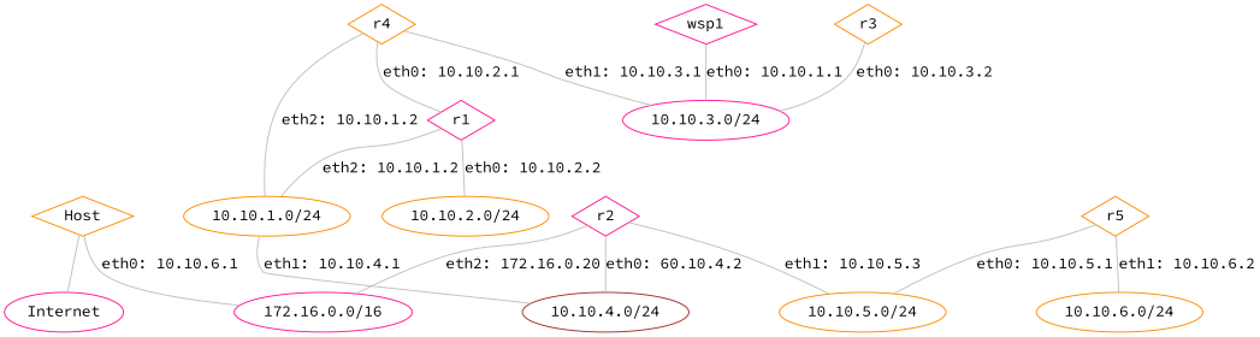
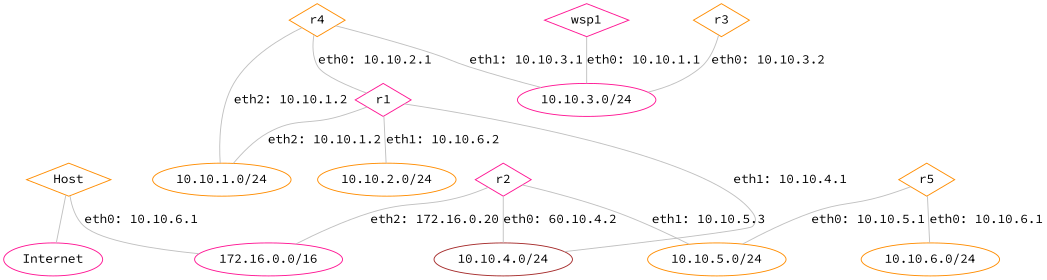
  graph {
    fontname="Source Code Pro"
    node [color=darkorange fontname="Source Code Pro" shape=ellipse]
    edge [color=gray fontname="Source Code Pro"]
    n1 [color=deeppink label="172.16.0.0/16"]
    Host [shape=diamond]
    n3 [color=deeppink label=Internet]
    r1 [color=deeppink shape=diamond]
    n5 [label="10.10.1.0/24"]
    n6 [label="10.10.2.0/24"]
    n7 [color=brown label="10.10.4.0/24"]
    r2 [color=deeppink shape=diamond]
    n9 [label="10.10.5.0/24"]
    n10 [color=deeppink label="10.10.3.0/24"]
    r3 [shape=diamond]
    r4 [shape=diamond]
    r5 [shape=diamond]
    n14 [label="10.10.6.0/24"]
    wsp1 [color=deeppink shape=diamond]
    Host -- n1 [label="eth0: 10.10.6.1"]
    Host -- n3
    r1 -- n5 [label="eth2: 10.10.1.2"]
-   r1 -- n6 [label="eth0: 10.10.2.2"]
-   n5 -- n7 [label="eth1: 10.10.4.1"]
+   r1 -- n6 [label="eth1: 10.10.6.2"]
+   r1 -- n7 [label="eth1: 10.10.4.1"]
    r2 -- n1 [label="eth2: 172.16.0.20"]
    r2 -- n7 [label="eth0: 60.10.4.2"]
    r2 -- n9 [label="eth1: 10.10.5.3"]
    r3 -- n10 [label="eth0: 10.10.3.2"]
    r4 -- r1 [label="eth0: 10.10.2.1"]
    r4 -- n5 [label="eth2: 10.10.1.2"]
    r4 -- n10 [label="eth1: 10.10.3.1"]
    r5 -- n9 [label="eth0: 10.10.5.1"]
-   r5 -- n14 [label="eth1: 10.10.6.2"]
+   r5 -- n14 [label="eth0: 10.10.6.1"]
    wsp1 -- n10 [label="eth0: 10.10.1.1"]
  }
